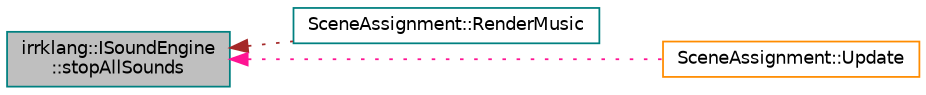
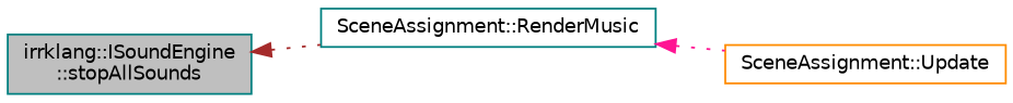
  digraph {
    rankdir=LR
    node [color=teal fontname=Helvetica fontsize=10 shape=record]
    edge [dir=back fontname=Helvetica fontsize=10 labelfontname=Helvetica labelfontsize=10 style=dotted]
    n1 [fillcolor=grey75 fontcolor=black height=0.2 label="irrklang::ISoundEngine\l::stopAllSounds" style=filled width=0.4]
    n2 [height=0.2 label="SceneAssignment::RenderMusic" width=0.4]
    n3 [color=darkorange height=0.2 label="SceneAssignment::Update" width=0.4]
    n1 -> n2 [color=brown]
-   n1 -> n3 [color=deeppink]
+   n2 -> n3 [color=deeppink]
  }
